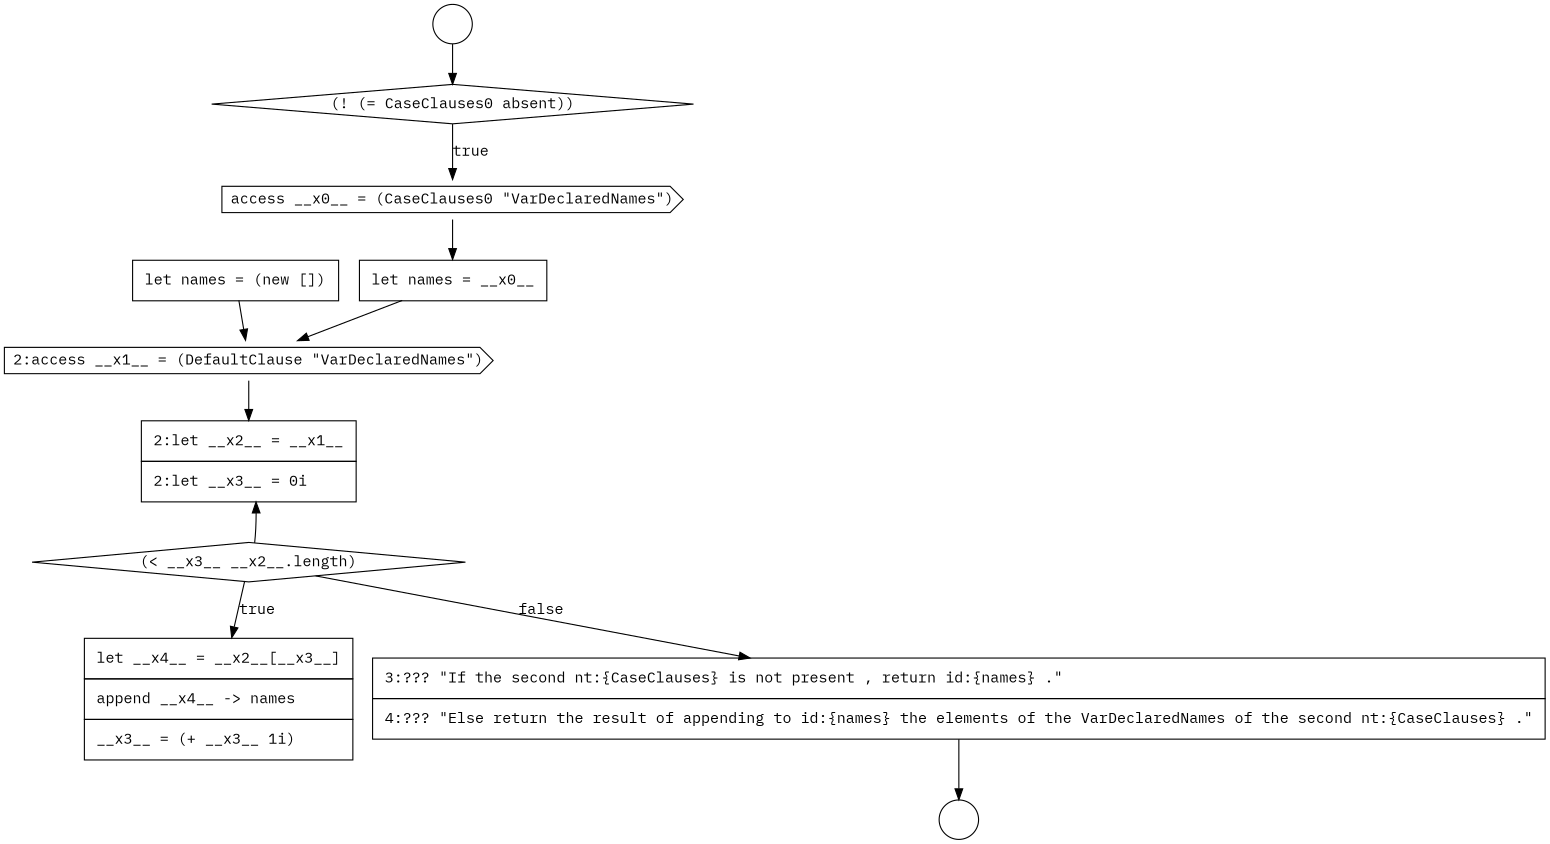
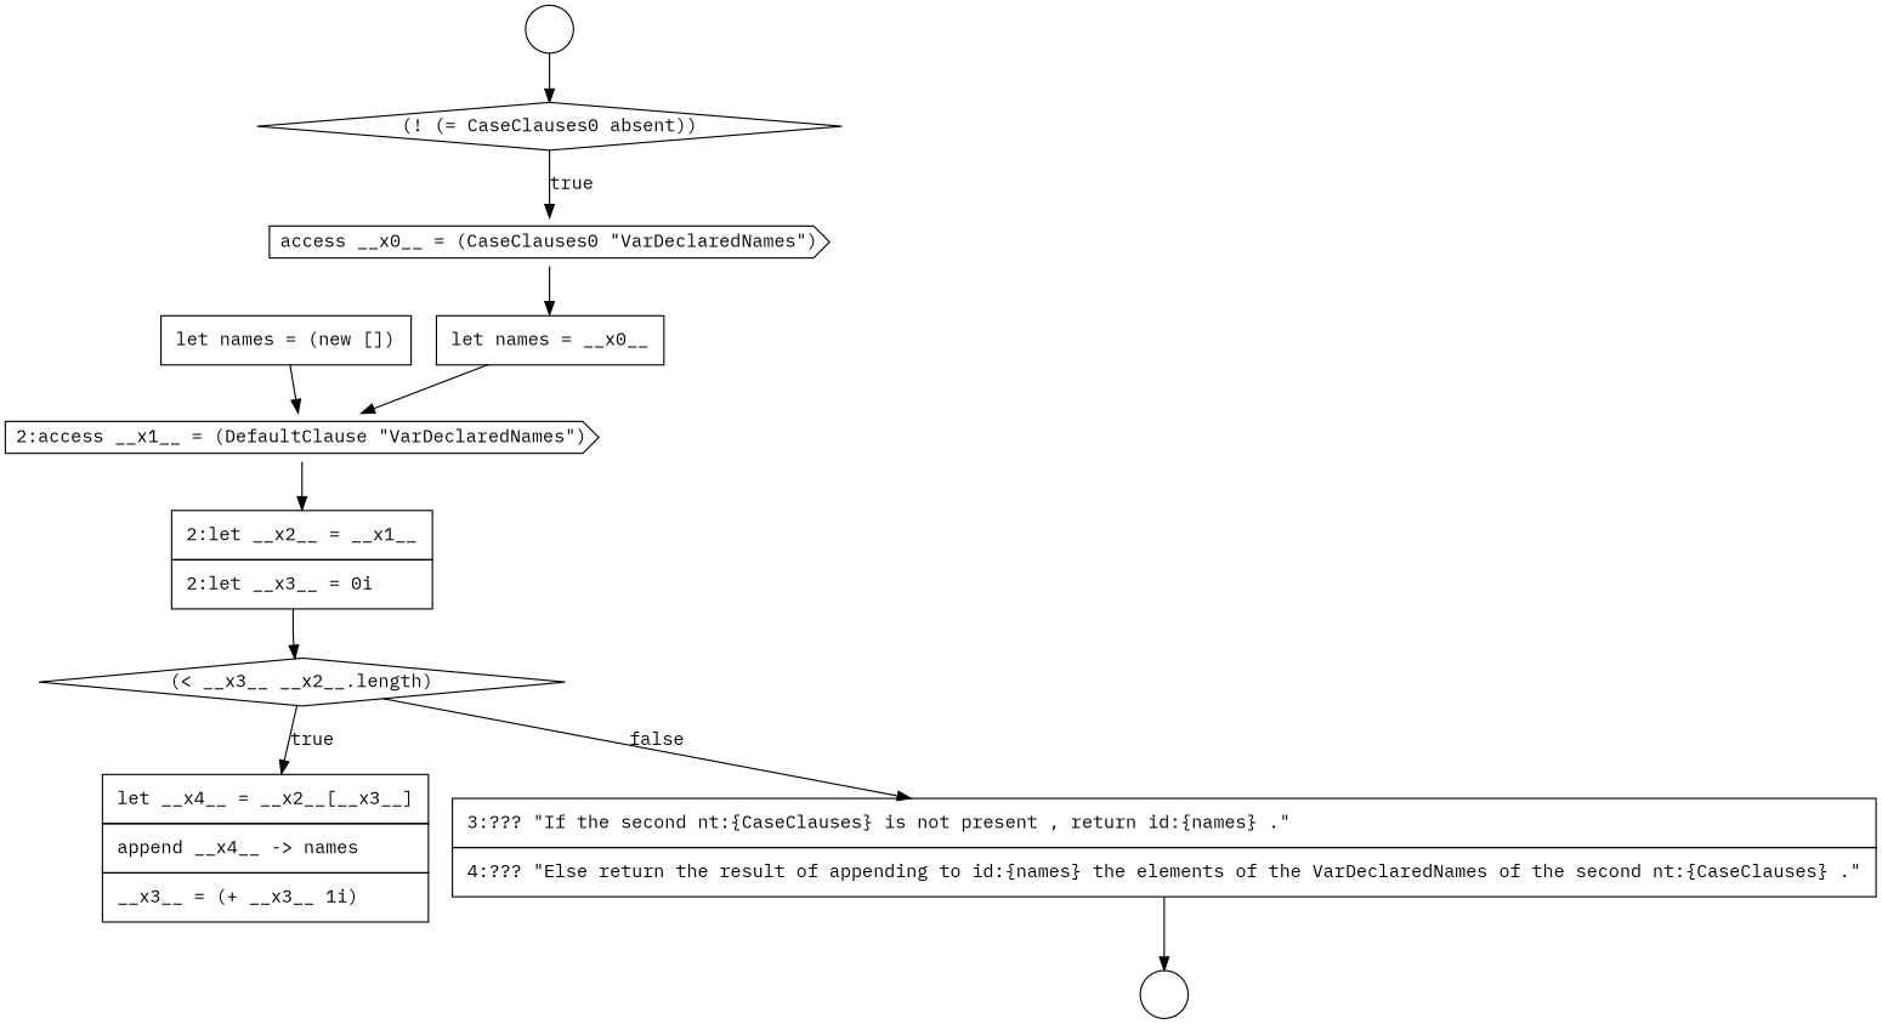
  digraph {
    fontname="IBM Plex Mono"
    node [color=black fillcolor=white fontname="IBM Plex Mono" shape=none style=filled]
    edge [color=black fontname="IBM Plex Mono"]
    n1 [label=<<font color="black">access __x0__ = (CaseClauses0 &quot;VarDeclaredNames&quot;)</font>> shape=cds]
    n2 [label=<<font color="black">     <table border="0" cellborder="1" cellspacing="0" cellpadding="10">       <tr><td align="left">let names = __x0__</td></tr>     </table>   </font>> margin=0]
    n3 [label=<<font color="black">2:access __x1__ = (DefaultClause &quot;VarDeclaredNames&quot;)</font>> shape=cds]
    n4 [label=<<font color="black">     <table border="0" cellborder="1" cellspacing="0" cellpadding="10">       <tr><td align="left">2:let __x2__ = __x1__</td></tr>       <tr><td align="left">2:let __x3__ = 0i</td></tr>     </table>   </font>> margin=0]
    n5 [label=<<font color="black">(&lt; __x3__ __x2__.length)</font>> shape=diamond]
    n6 [label=<<font color="black">     <table border="0" cellborder="1" cellspacing="0" cellpadding="10">       <tr><td align="left">let __x4__ = __x2__[__x3__]</td></tr>       <tr><td align="left">append __x4__ -&gt; names</td></tr>       <tr><td align="left">__x3__ = (+ __x3__ 1i)</td></tr>     </table>   </font>> margin=0]
    n7 [label=<<font color="black">     <table border="0" cellborder="1" cellspacing="0" cellpadding="10">       <tr><td align="left">3:??? &quot;If the second nt:{CaseClauses} is not present , return id:{names} .&quot;</td></tr>       <tr><td align="left">4:??? &quot;Else return the result of appending to id:{names} the elements of the VarDeclaredNames of the second nt:{CaseClauses} .&quot;</td></tr>     </table>   </font>> margin=0]
    n8 [label=<<font color="black">(! (= CaseClauses0 absent))</font>> shape=diamond]
    n9 [label=<<font color="black">     <table border="0" cellborder="1" cellspacing="0" cellpadding="10">       <tr><td align="left">let names = (new [])</td></tr>     </table>   </font>> margin=0]
    n10 [label=" " shape=circle]
    n11 [label=" " shape=circle]
    n1 -> n2
    n2 -> n3
    n3 -> n4
-   n5 -> n4
+   n4 -> n5
    n5 -> n6 [label=<<font color="black">true</font>>]
    n5 -> n7 [label=<<font color="black">false</font>>]
    n7 -> n10
    n8 -> n1 [label=<<font color="black">true</font>>]
    n9 -> n3
    n11 -> n8
  }
